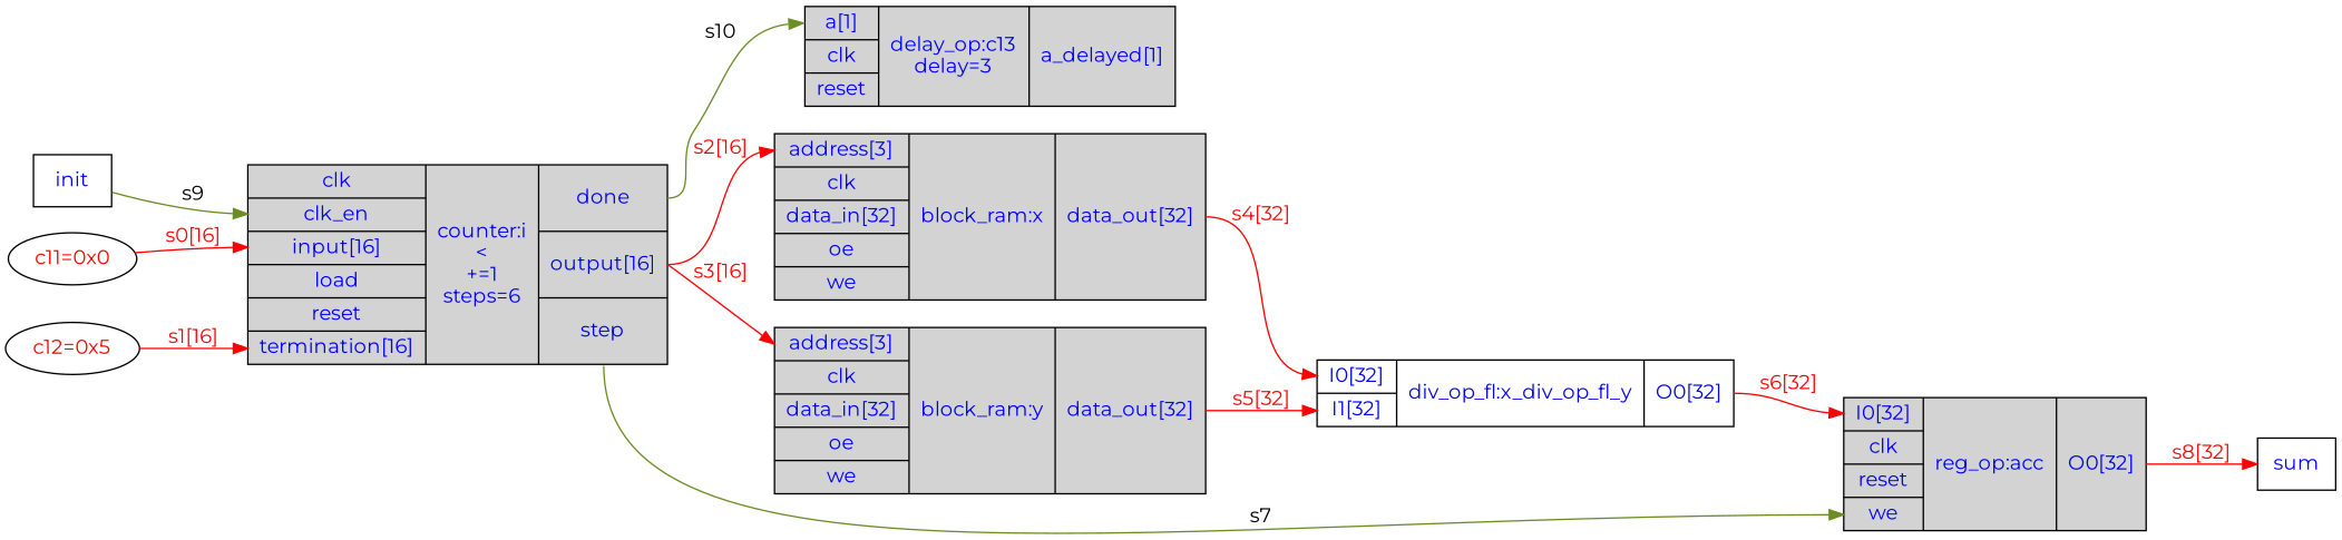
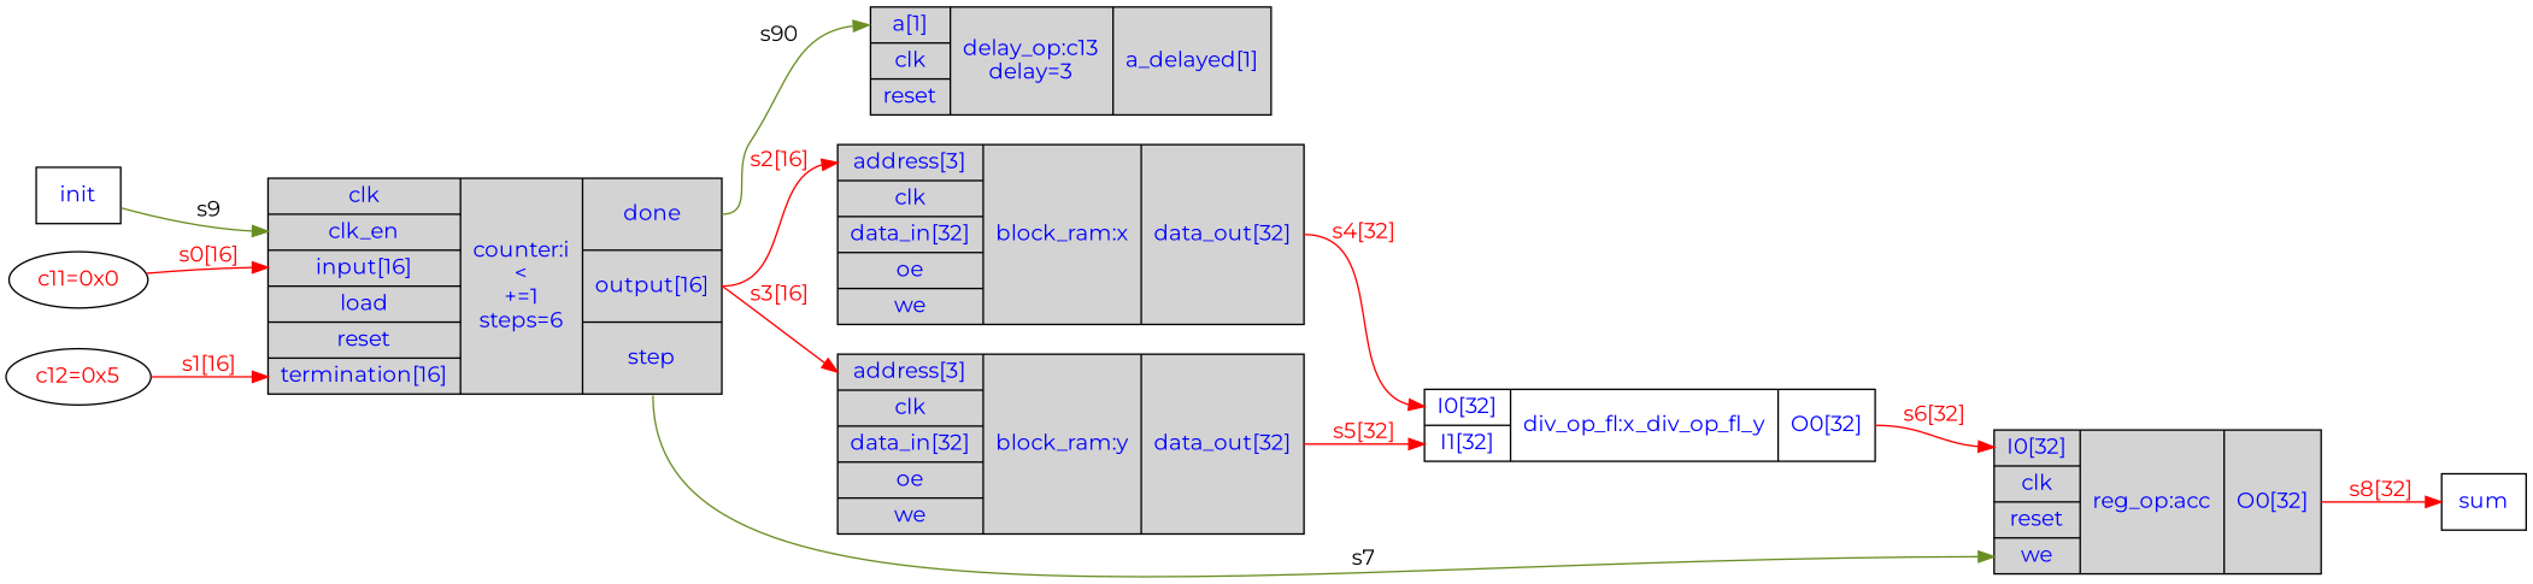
  digraph {
    fontname=Montserrat
    rankdir=LR
    node [fontcolor=blue fontname=Montserrat shape=record]
    edge [color=red fontcolor=red fontname=Montserrat headport=address]
    n1 [fillcolor=lightgray label="{{<a>a[1]|<clk>clk|<reset>reset}|delay_op:c13\ndelay=3|{<a_delayed>a_delayed[1]}}" style=filled]
    n2 [fontcolor=red label="c12=0x5" shape=""]
    n3 [fillcolor=lightgray label="{{<clk>clk|<clk_en>clk_en|<input>input[16]|<load>load|<reset>reset|<termination>termination[16]}|counter:i\n\<\n+=1\nsteps=6|{<done>done|<output>output[16]|<step>step}}" style=filled]
    n4 [fillcolor=lightgray label="{{<I0>I0[32]|<clk>clk|<reset>reset|<we>we}|reg_op:acc|{<O0>O0[32]}}" style=filled]
    n5 [fillcolor=lightgray label="{{<address>address[3]|<clk>clk|<data_in>data_in[32]|<oe>oe|<we>we}|block_ram:x|{<data_out>data_out[32]}}" style=filled]
    n6 [fillcolor=lightgray label="{{<address>address[3]|<clk>clk|<data_in>data_in[32]|<oe>oe|<we>we}|block_ram:y|{<data_out>data_out[32]}}" style=filled]
    n7 [fontcolor=red label="c11=0x0" shape=""]
    n8 [label="{{<I0>I0[32]|<I1>I1[32]}|div_op_fl:x_div_op_fl_y|{<O0>O0[32]}}"]
    n9 [label=sum shape=msquare]
    n10 [label=init shape=msquare]
    n2 -> n3 [headport=termination label="s1[16]"]
-   n3 -> n1 [color=olivedrab headport=a label=s10 tailport=done fontcolor=""]
+   n3 -> n1 [color=olivedrab headport=a label=s90 tailport=done fontcolor=""]
    n3 -> n4 [color=olivedrab headport=we label=s7 tailport=step fontcolor=""]
    n3 -> n5 [label="s2[16]" tailport=output]
    n3 -> n6 [label="s3[16]" tailport=output]
    n4 -> n9 [label="s8[32]" tailport=O0 headport=""]
    n5 -> n8 [headport=I0 label="s4[32]" tailport=data_out]
    n6 -> n8 [headport=I1 label="s5[32]" tailport=data_out]
    n7 -> n3 [headport=input label="s0[16]"]
    n8 -> n4 [headport=I0 label="s6[32]" tailport=O0]
    n10 -> n3 [color=olivedrab headport=clk_en label=s9 fontcolor=""]
  }
